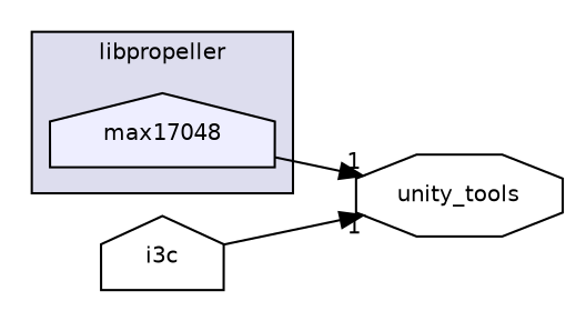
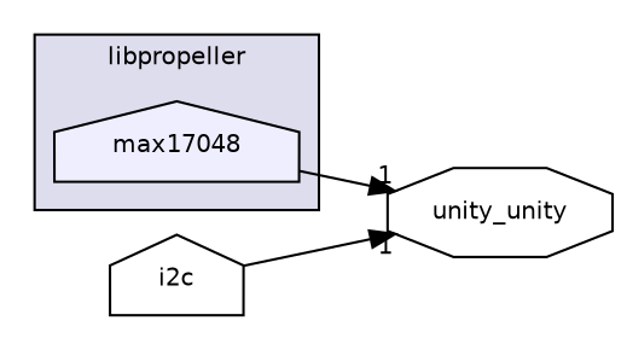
  digraph {
    compound=true
    rankdir=LR
    node [fontname=Helvetica fontsize=10 shape=house]
    edge [headlabel=1 labeldistance=1.5 labelfontname=Helvetica labelfontsize=10]
    n1 [fillcolor="#eeeeff" label=max17048 pencolor=black style=filled]
-   n2 [label=unity_tools shape=octagon]
-   n3 [label=i3c]
+   n2 [label=unity_unity shape=octagon]
+   n3 [label=i2c]
    subgraph cluster_1 {
      bgcolor="#ddddee"
      fontname=Helvetica
      fontsize=10
      label=libpropeller
      pencolor=black
      n1
    }
    n1 -> n2
    n3 -> n2
  }
